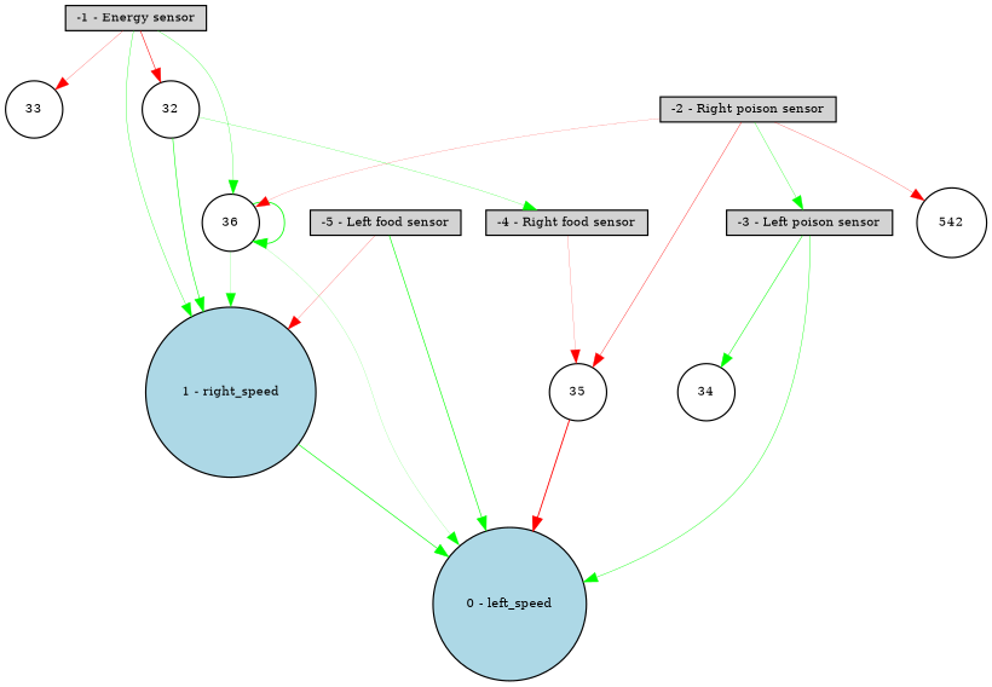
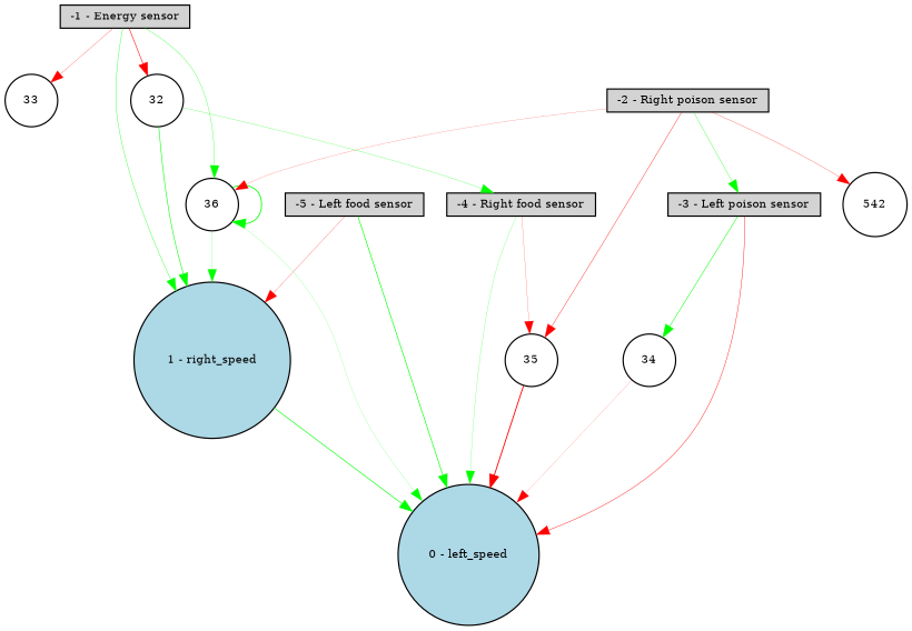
  digraph {
    node [fillcolor=lightgray fontsize=9 shape=circle style=filled]
    edge [color=green style=solid]
    "-1 - Energy sensor" [height=0.2 shape=box width=0.2]
    "1 - right_speed" [fillcolor=lightblue height=0.2 width=0.2]
    32 [fillcolor=white height=0.2 width=0.2]
    36 [fillcolor=white height=0.2 width=0.2]
    33 [fillcolor=white height=0.2 width=0.2]
    "0 - left_speed" [fillcolor=lightblue height=0.2 width=0.2]
    "-4 - Right food sensor" [height=0.2 shape=box width=0.2]
    "-2 - Right poison sensor" [height=0.2 shape=box width=0.2]
    35 [fillcolor=white height=0.2 width=0.2]
    542 [height=0.2 width=0.2 fillcolor="" style=""]
    "-3 - Left poison sensor" [height=0.2 shape=box width=0.2]
    34 [fillcolor=white height=0.2 width=0.2]
    "-5 - Left food sensor" [height=0.2 shape=box width=0.2]
    "-1 - Energy sensor" -> "1 - right_speed" [penwidth=0.2890513770666968]
    "-1 - Energy sensor" -> 32 [color=red penwidth=0.45399119859502046]
    "-1 - Energy sensor" -> 36 [penwidth=0.24628776083430653]
    "-1 - Energy sensor" -> 33 [color=red penwidth=0.18494088529827102]
    "1 - right_speed" -> "0 - left_speed" [penwidth=0.5205786076005183]
    32 -> "1 - right_speed" [penwidth=0.46979647133958535]
    32 -> "-4 - Right food sensor" [penwidth=0.19030101148256975]
    36 -> "1 - right_speed" [penwidth=0.14371901232519085]
    36 -> 36 [penwidth=0.6826496728022284]
    36 -> "0 - left_speed" [penwidth=0.1204778951704153]
+   "-4 - Right food sensor" -> "0 - left_speed" [penwidth=0.16898201813325675]
    "-4 - Right food sensor" -> 35 [color=red penwidth=0.1499138785838654]
    "-2 - Right poison sensor" -> 36 [color=red penwidth=0.13263010125149802]
    "-2 - Right poison sensor" -> 35 [color=red penwidth=0.3056449459887538]
    "-2 - Right poison sensor" -> 542 [color=red penwidth=0.19821615278160742]
    "-2 - Right poison sensor" -> "-3 - Left poison sensor" [penwidth=0.2672769127956323]
    35 -> "0 - left_speed" [color=red penwidth=0.7317954309311313]
-   "-3 - Left poison sensor" -> "0 - left_speed" [penwidth=0.3377860683019178]
+   "-3 - Left poison sensor" -> "0 - left_speed" [color=red penwidth=0.3377860683019178]
    "-3 - Left poison sensor" -> 34 [penwidth=0.4262733692159376]
+   34 -> "0 - left_speed" [color=red penwidth=0.10110758301244392]
    "-5 - Left food sensor" -> "1 - right_speed" [color=red penwidth=0.1799897925062498]
    "-5 - Left food sensor" -> "0 - left_speed" [penwidth=0.5175388752989594]
  }
